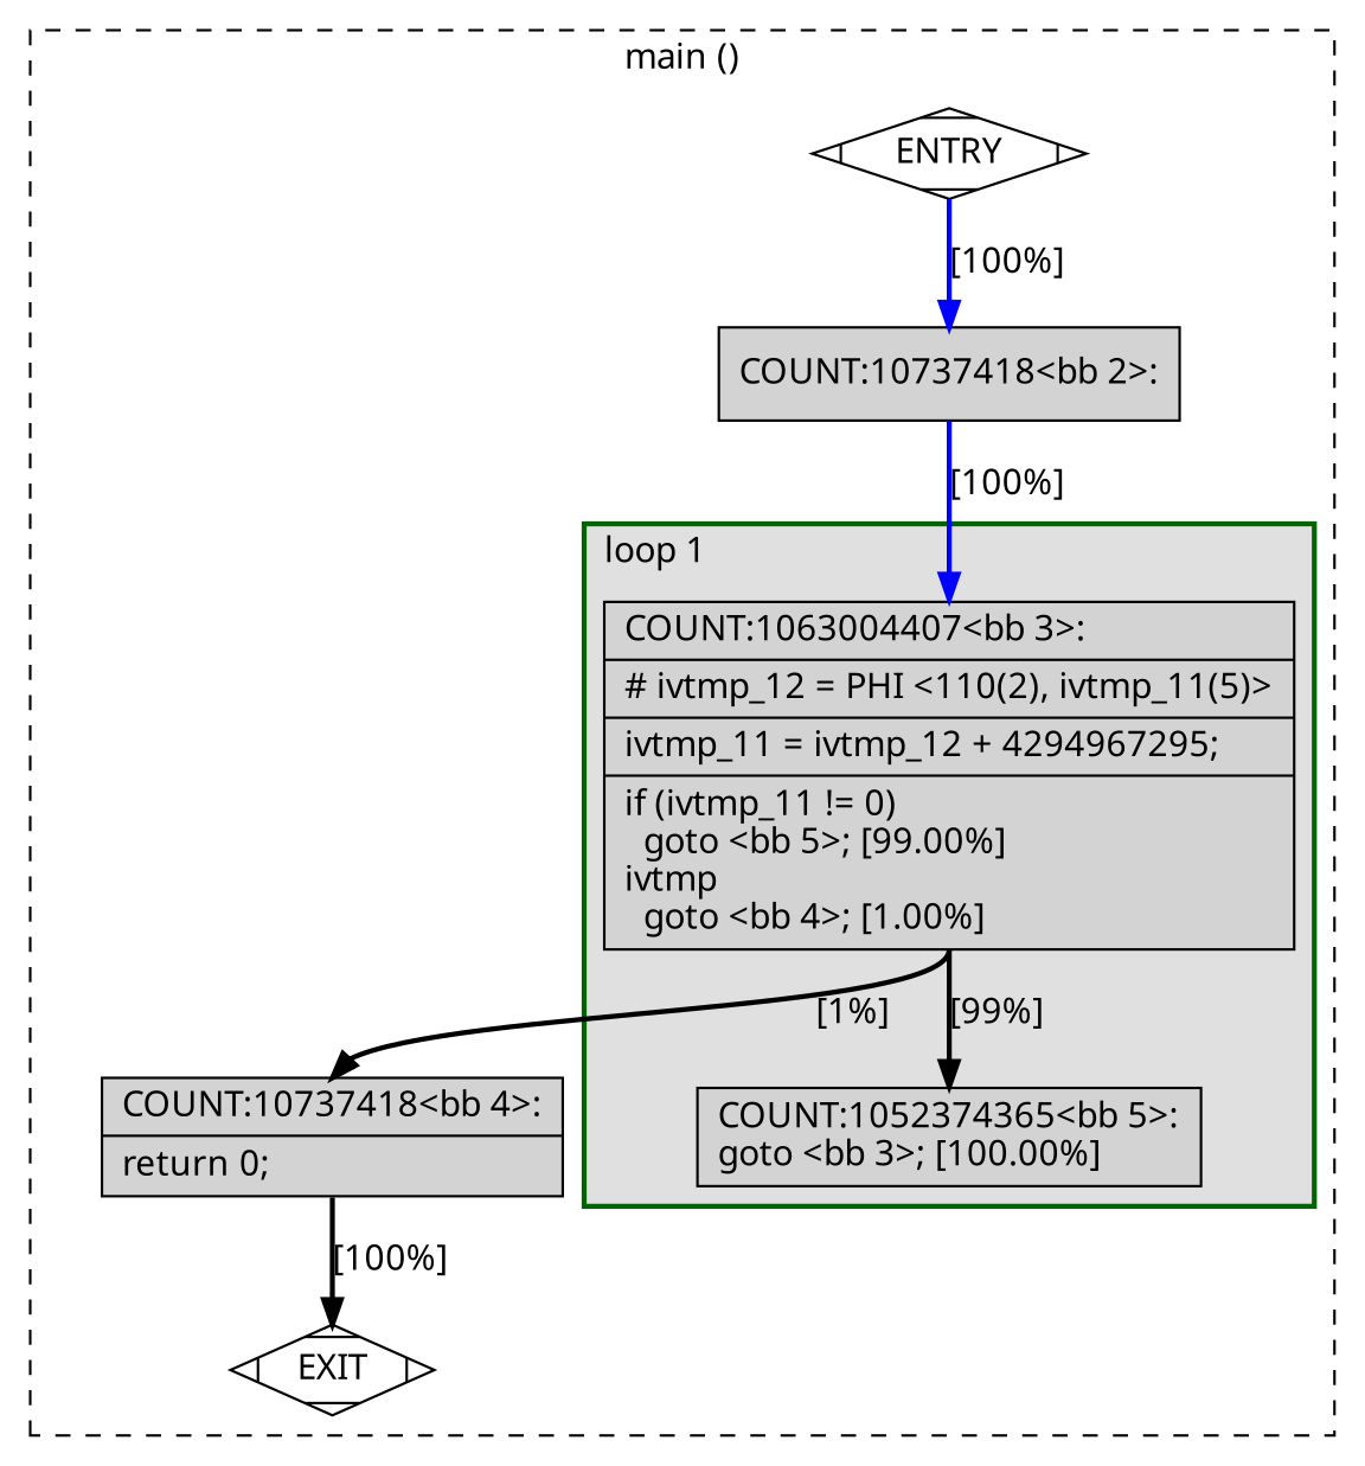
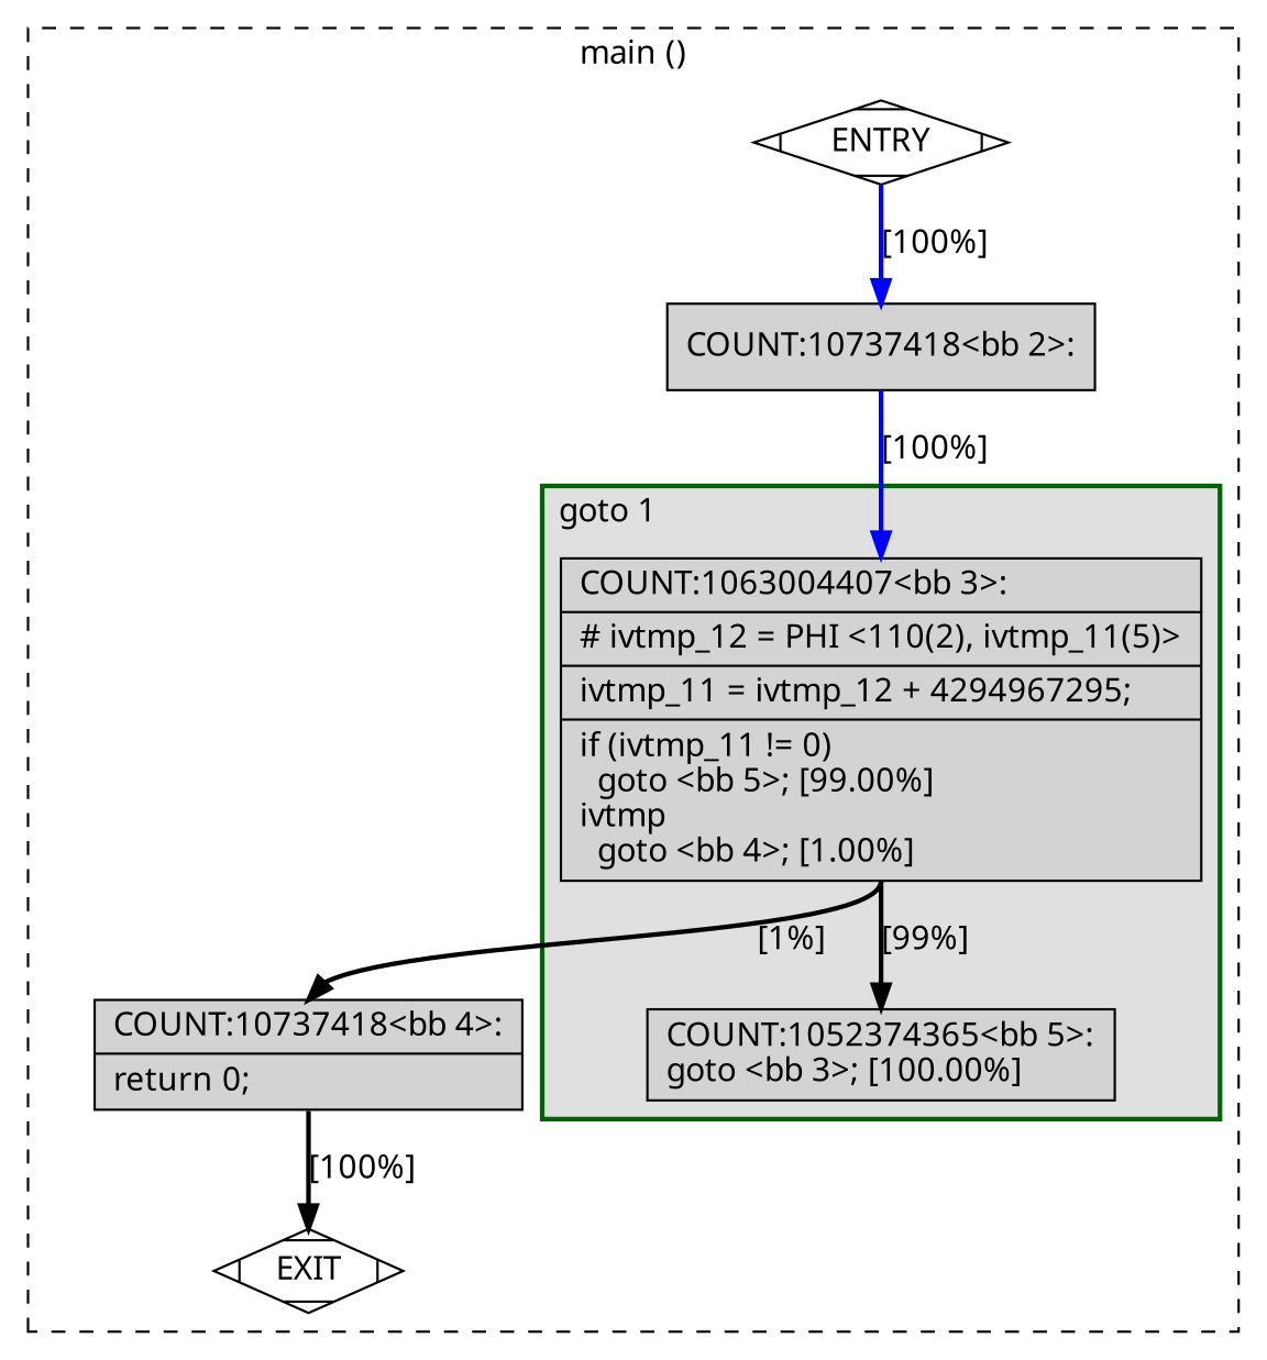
  digraph {
    fontname="Noto Sans"
    node [fillcolor=lightgrey fontname="Noto Sans" shape=record style=filled]
    edge [color=black constraint=true fontname="Noto Sans" headport=n style="solid,bold" tailport=s weight=10]
    n1 [label="{COUNT:1063004407\<bb\ 3\>:\l|#\ ivtmp_12\ =\ PHI\ \<110(2),\ ivtmp_11(5)\>\l|ivtmp_11\ =\ ivtmp_12\ +\ 4294967295;\l|if\ (ivtmp_11\ !=\ 0)\l\ \ goto\ \<bb\ 5\>;\ [99.00%]\livtmp\l\ \ goto\ \<bb\ 4\>;\ [1.00%]\l}"]
    n2 [label="{COUNT:1052374365\<bb\ 5\>:\lgoto\ \<bb\ 3\>;\ [100.00%]\l}"]
    n3 [label="{COUNT:10737418\<bb\ 4\>:\l|return\ 0;\l}"]
    n4 [fillcolor=white label=ENTRY shape=Mdiamond]
    n5 [fillcolor=white label=EXIT shape=Mdiamond]
    n6 [label="{COUNT:10737418\<bb\ 2\>:\l}"]
    subgraph cluster_1 {
      color=black
      label="main ()"
      style=dashed
      n3
      n4
      n5
      n6
      subgraph cluster_2 {
        color=darkgreen
        fillcolor=grey88
-       label="loop 1"
+       label="goto 1"
        labeljust=l
        penwidth=2
        style=filled
        n1
        n2
      }
    }
    n1 -> n2 [label="[99%]"]
    n1 -> n3 [label="[1%]"]
    n3 -> n5 [label="[100%]"]
    n4 -> n5 [style=invis color="" weight=""]
    n4 -> n6 [color=blue label="[100%]" weight=100]
    n6 -> n1 [color=blue label="[100%]" weight=100]
  }
